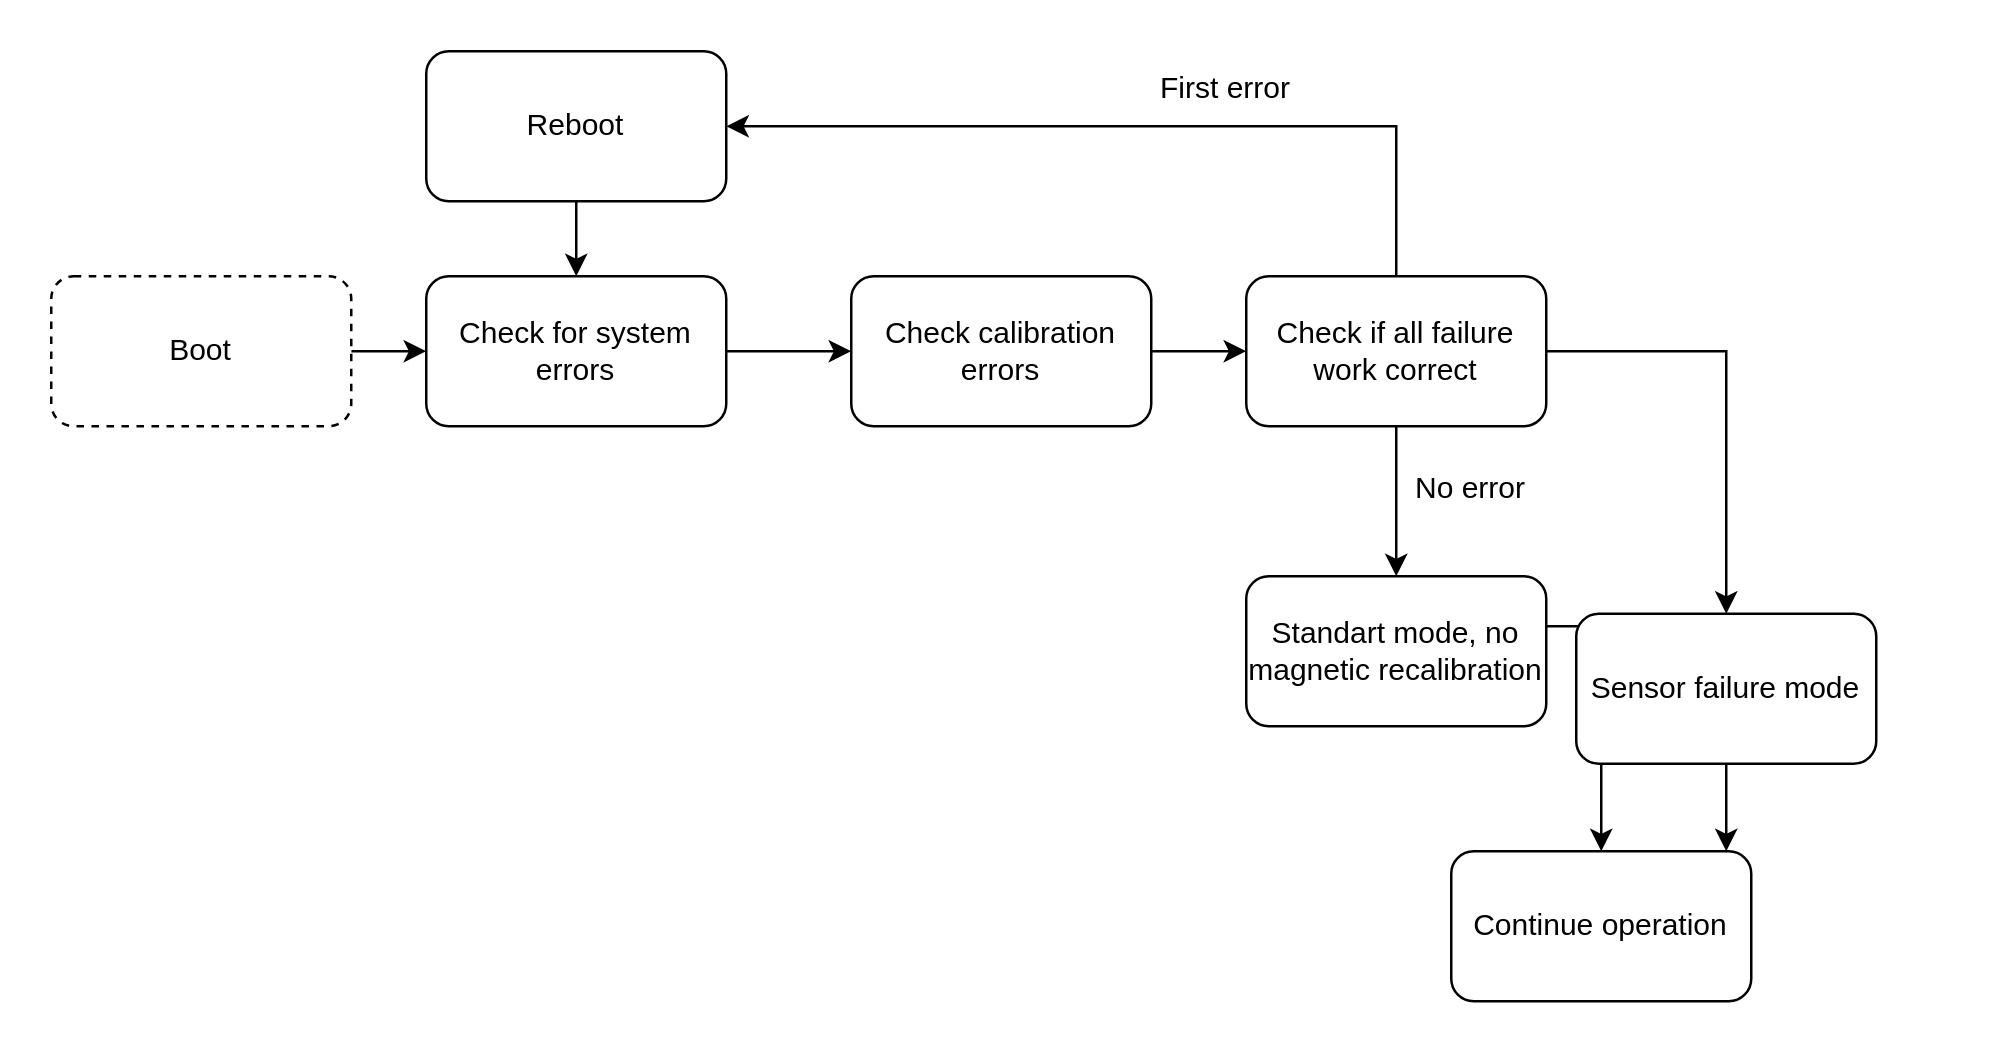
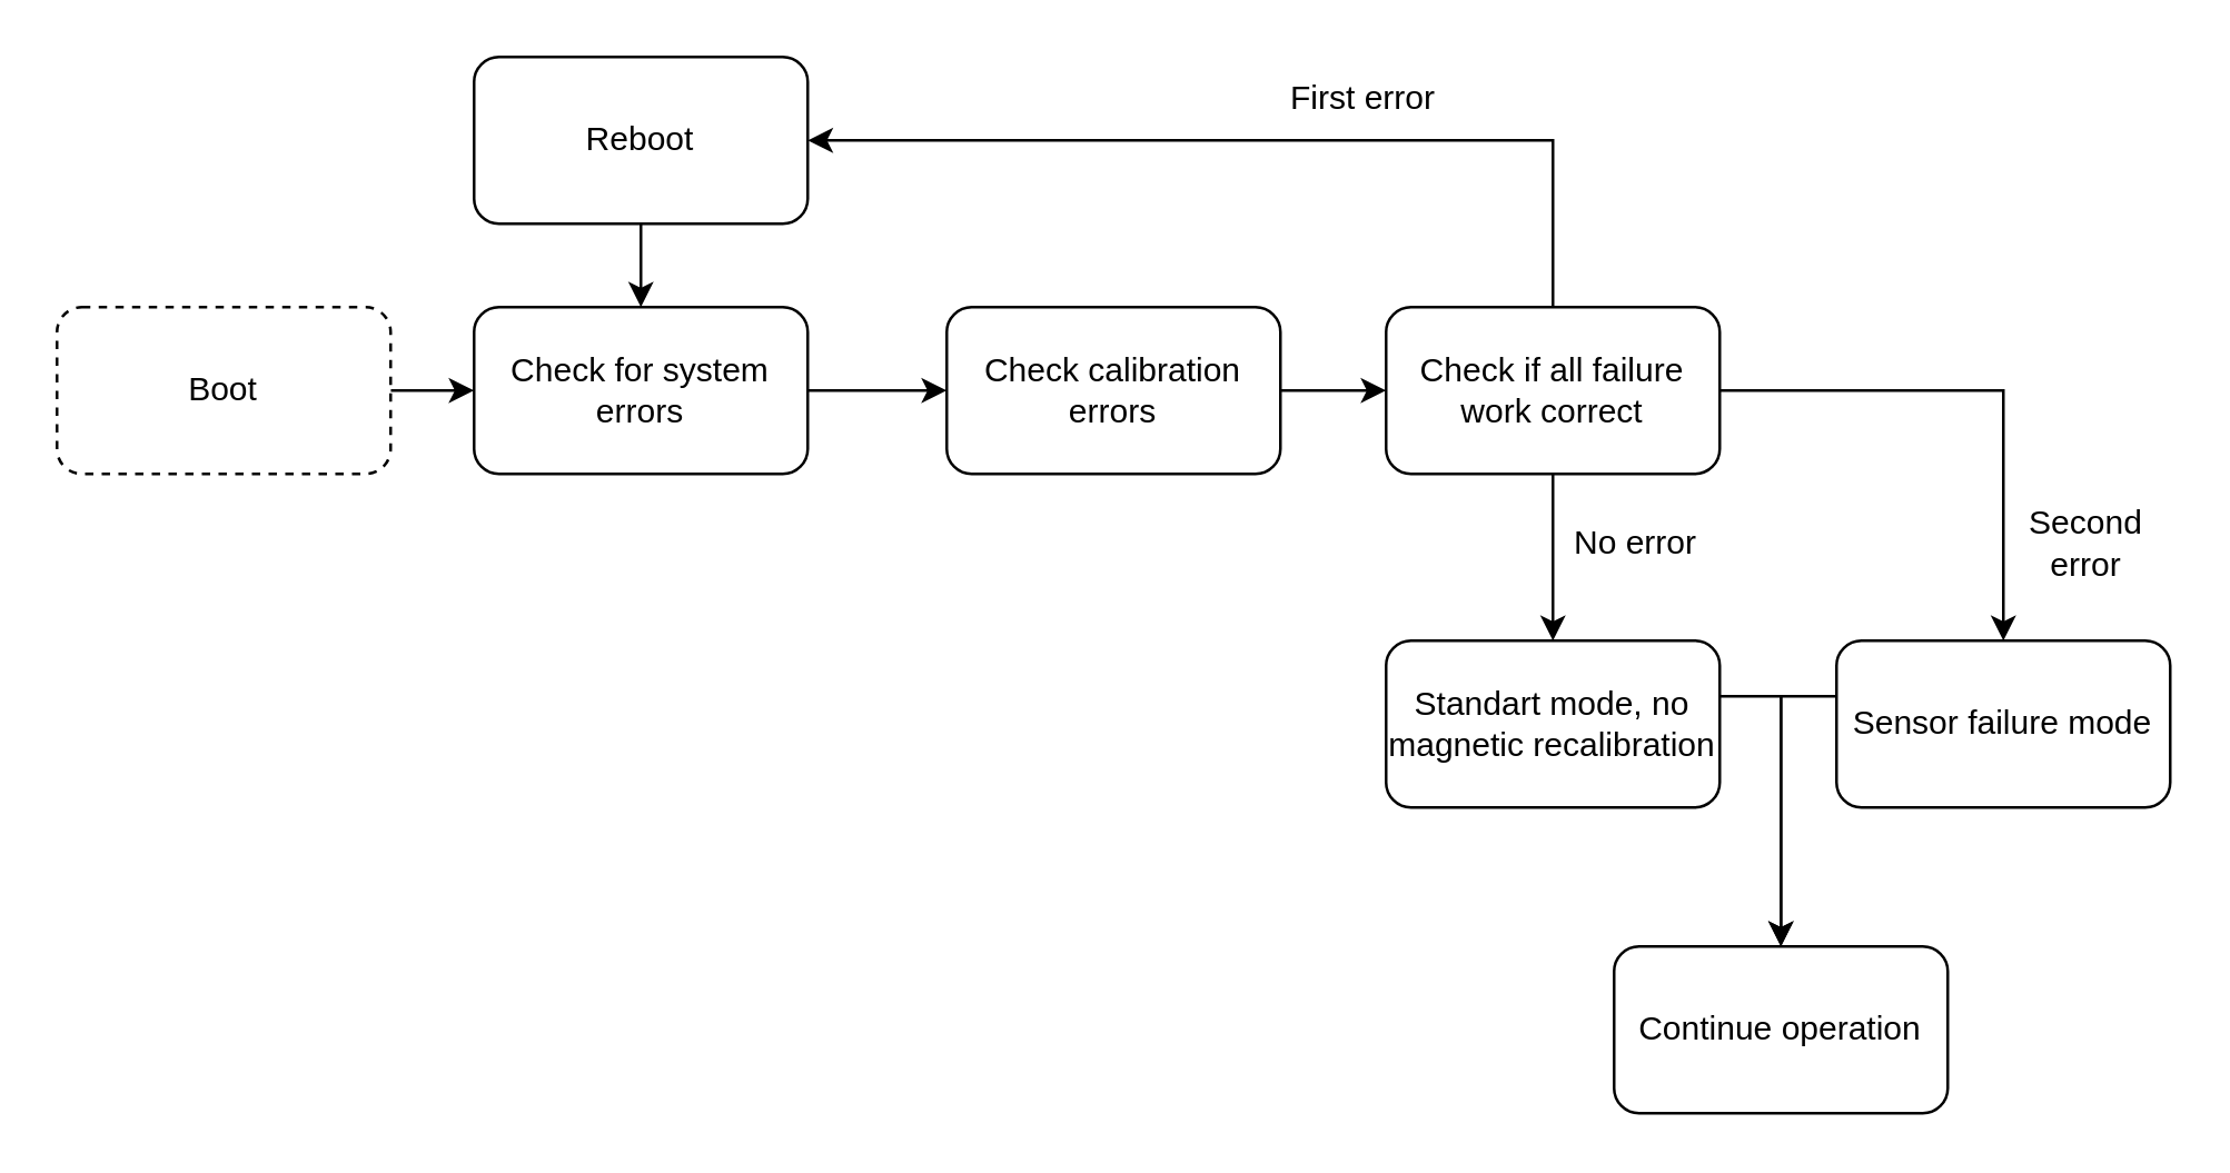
  <mxCell id="0" />
  <mxCell id="1" parent="0" />
  <mxCell id="2" style="edgeStyle=orthogonalEdgeStyle;rounded=0;orthogonalLoop=1;jettySize=auto;html=1;" edge="1" parent="1" source="3" target="5"><mxGeometry relative="1" as="geometry" /></mxCell>
  <mxCell id="3" value="&lt;div&gt;Boot&lt;/div&gt;" style="rounded=1;whiteSpace=wrap;html=1;dashed=1;" vertex="1" parent="1"><mxGeometry x="20" y="110" width="120" height="60" as="geometry" /></mxCell>
  <mxCell id="4" style="edgeStyle=orthogonalEdgeStyle;rounded=0;orthogonalLoop=1;jettySize=auto;html=1;" edge="1" parent="1" source="5" target="7"><mxGeometry relative="1" as="geometry" /></mxCell>
  <mxCell id="5" value="Check for system errors" style="rounded=1;whiteSpace=wrap;html=1;" vertex="1" parent="1"><mxGeometry x="170" y="110" width="120" height="60" as="geometry" /></mxCell>
  <mxCell id="6" style="edgeStyle=orthogonalEdgeStyle;rounded=0;orthogonalLoop=1;jettySize=auto;html=1;" edge="1" parent="1" source="7" target="11"><mxGeometry relative="1" as="geometry" /></mxCell>
  <mxCell id="7" value="Check calibration errors" style="rounded=1;whiteSpace=wrap;html=1;" vertex="1" parent="1"><mxGeometry x="340" y="110" width="120" height="60" as="geometry" /></mxCell>
  <mxCell id="8" style="edgeStyle=orthogonalEdgeStyle;rounded=0;orthogonalLoop=1;jettySize=auto;html=1;" edge="1" parent="1" source="11" target="13"><mxGeometry relative="1" as="geometry" /></mxCell>
  <mxCell id="9" style="edgeStyle=orthogonalEdgeStyle;rounded=0;orthogonalLoop=1;jettySize=auto;html=1;" edge="1" parent="1" source="11" target="15"><mxGeometry relative="1" as="geometry"><Array as="points"><mxPoint x="558" y="50" /></Array></mxGeometry></mxCell>
  <mxCell id="10" style="edgeStyle=orthogonalEdgeStyle;rounded=0;orthogonalLoop=1;jettySize=auto;html=1;" edge="1" parent="1" source="11" target="17"><mxGeometry relative="1" as="geometry" /></mxCell>
  <mxCell id="11" value="Check if all failure work correct" style="rounded=1;whiteSpace=wrap;html=1;" vertex="1" parent="1"><mxGeometry x="498" y="110" width="120" height="60" as="geometry" /></mxCell>
  <mxCell id="12" style="edgeStyle=orthogonalEdgeStyle;rounded=0;orthogonalLoop=1;jettySize=auto;html=1;" edge="1" parent="1" source="13" target="21"><mxGeometry relative="1" as="geometry"><Array as="points"><mxPoint x="640" y="250" /></Array></mxGeometry></mxCell>
  <mxCell id="13" value="Standart mode, no magnetic recalibration" style="rounded=1;whiteSpace=wrap;html=1;" vertex="1" parent="1"><mxGeometry x="498" y="230" width="120" height="60" as="geometry" /></mxCell>
  <mxCell id="14" style="edgeStyle=orthogonalEdgeStyle;rounded=0;orthogonalLoop=1;jettySize=auto;html=1;" edge="1" parent="1" source="15" target="5"><mxGeometry relative="1" as="geometry" /></mxCell>
  <mxCell id="15" value="&lt;div&gt;Reboot&lt;/div&gt;" style="rounded=1;whiteSpace=wrap;html=1;" vertex="1" parent="1"><mxGeometry x="170" y="20" width="120" height="60" as="geometry" /></mxCell>
  <mxCell id="16" style="edgeStyle=orthogonalEdgeStyle;rounded=0;orthogonalLoop=1;jettySize=auto;html=1;" edge="1" parent="1" source="17" target="21"><mxGeometry relative="1" as="geometry"><Array as="points"><mxPoint x="640" y="250" /></Array></mxGeometry></mxCell>
- <mxCell id="17" value="Sensor failure mode" style="rounded=1;whiteSpace=wrap;html=1;" vertex="1" parent="1"><mxGeometry x="630" y="245" width="120" height="60" as="geometry" /></mxCell>
+ <mxCell id="17" value="Sensor failure mode" style="rounded=1;whiteSpace=wrap;html=1;" vertex="1" parent="1"><mxGeometry x="660" y="230" width="120" height="60" as="geometry" /></mxCell>
  <mxCell id="18" value="First error" style="text;html=1;align=center;verticalAlign=middle;whiteSpace=wrap;rounded=0;" vertex="1" parent="1"><mxGeometry x="460" y="20" width="60" height="30" as="geometry" /></mxCell>
  <mxCell id="19" value="No error" style="text;html=1;align=center;verticalAlign=middle;whiteSpace=wrap;rounded=0;" vertex="1" parent="1"><mxGeometry x="558" y="180" width="60" height="30" as="geometry" /></mxCell>
+ <mxCell id="20" value="Second error" style="text;html=1;align=center;verticalAlign=middle;whiteSpace=wrap;rounded=0;" vertex="1" parent="1"><mxGeometry x="720" y="180" width="60" height="30" as="geometry" /></mxCell>
  <mxCell id="21" value="Continue operation" style="rounded=1;whiteSpace=wrap;html=1;" vertex="1" parent="1"><mxGeometry x="580" y="340" width="120" height="60" as="geometry" /></mxCell>
